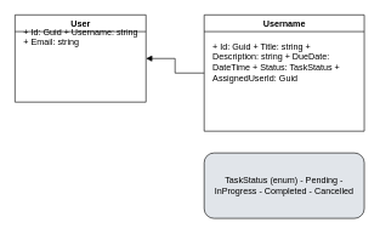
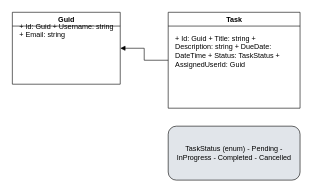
  <mxCell id="0" />
  <mxCell id="1" parent="0" />
- <mxCell id="2" value="User" style="swimlane;html=1;" vertex="1" parent="1"><mxGeometry x="20" y="20" width="180" height="120" as="geometry" /></mxCell>
+ <mxCell id="2" value="Guid" style="swimlane;html=1;" vertex="1" parent="1"><mxGeometry x="20" y="20" width="180" height="120" as="geometry" /></mxCell>
  <mxCell id="3" value="+ Id: Guid + Username: string + Email: string" style="text;html=1;align=left;verticalAlign=top;whiteSpace=wrap;rounded=0;" vertex="1" parent="2"><mxGeometry x="10" y="10" width="160" height="80" as="geometry" /></mxCell>
- <mxCell id="4" value="Username" style="swimlane;html=1;" vertex="1" parent="1"><mxGeometry x="280" y="20" width="220" height="160" as="geometry" /></mxCell>
+ <mxCell id="4" value="Task" style="swimlane;html=1;" vertex="1" parent="1"><mxGeometry x="280" y="20" width="220" height="160" as="geometry" /></mxCell>
  <mxCell id="5" value="+ Id: Guid + Title: string + Description: string + DueDate: DateTime + Status: TaskStatus + AssignedUserId: Guid" style="text;html=1;align=left;verticalAlign=top;whiteSpace=wrap;rounded=0;" vertex="1" parent="4"><mxGeometry x="10" y="30" width="200" height="120" as="geometry" /></mxCell>
  <mxCell id="6" style="edgeStyle=orthogonalEdgeStyle;rounded=0;orthogonalLoop=1;jettySize=auto;html=1;endArrow=block;endFill=1;" edge="1" parent="1" source="4" target="2"><mxGeometry relative="1" as="geometry" /></mxCell>
  <mxCell id="7" value="TaskStatus (enum) - Pending - InProgress - Completed - Cancelled" style="rounded=1;whiteSpace=wrap;html=1;fillColor=#e1e5ea;" vertex="1" parent="1"><mxGeometry x="280" y="210" width="220" height="90" as="geometry" /></mxCell>
